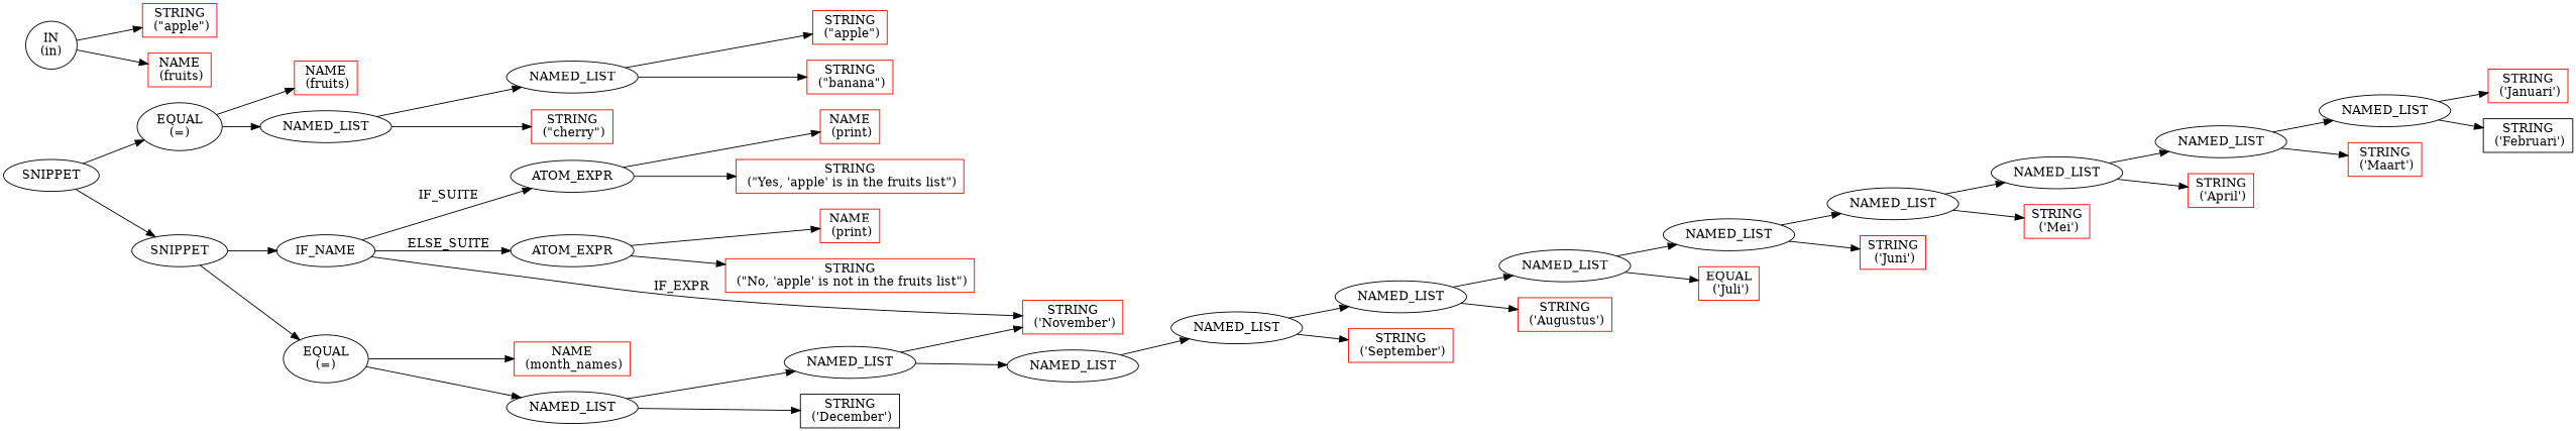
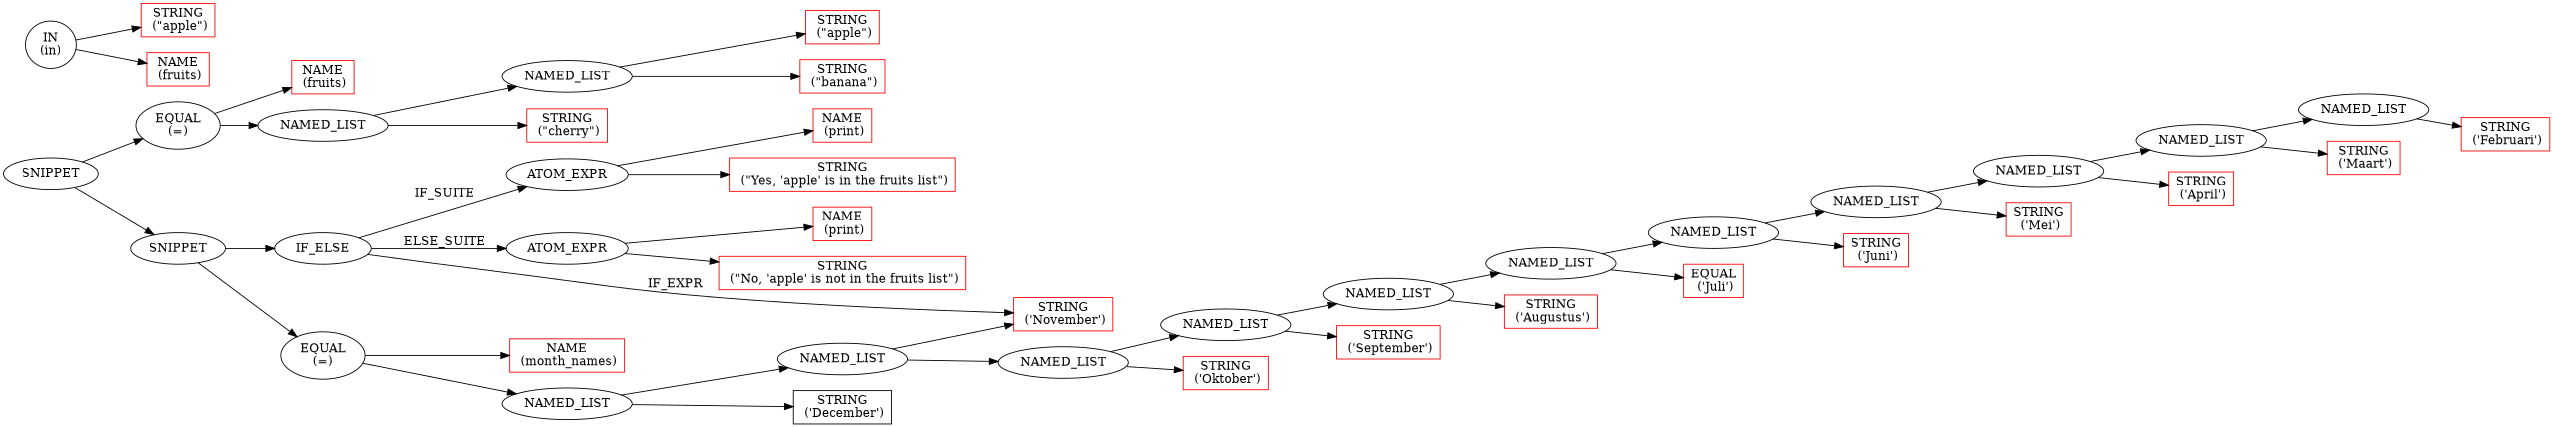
  digraph {
    ordering=out
    rankdir=LR
    node [color=red shape=box]
    n1 [label="NAME\n (fruits)"]
    n2 [label="STRING\n (\"apple\")"]
    n3 [label="STRING\n (\"banana\")"]
    n4 [label=NAMED_LIST color="" shape=""]
    n5 [label="STRING\n (\"cherry\")"]
    n6 [label=NAMED_LIST color="" shape=""]
    n7 [label="EQUAL\n(=)" color="" shape=""]
    n8 [label="STRING\n (\"apple\")"]
    n9 [label="IN\n(in)" color="" shape=""]
    n10 [label="NAME\n (fruits)"]
    n11 [label="NAME\n (print)"]
    n12 [label="STRING\n (\"Yes, 'apple' is in the fruits list\")"]
    n13 [label=ATOM_EXPR color="" shape=""]
    n14 [label="NAME\n (print)"]
    n15 [label="STRING\n (\"No, 'apple' is not in the fruits list\")"]
    n16 [label=ATOM_EXPR color="" shape=""]
-   n17 [label=IF_NAME color="" shape=""]
+   n17 [label=IF_ELSE color="" shape=""]
    n18 [label="STRING\n ('November')"]
    n19 [label="NAME\n (month_names)"]
-   n20 [label="STRING\n ('Januari')"]
-   n21 [color=black label="STRING\n ('Februari')"]
+   n21 [label="STRING\n ('Februari')"]
    n22 [label=NAMED_LIST color="" shape=""]
    n23 [label="STRING\n ('Maart')"]
    n24 [label=NAMED_LIST color="" shape=""]
    n25 [label="STRING\n ('April')"]
    n26 [label=NAMED_LIST color="" shape=""]
    n27 [label="STRING\n ('Mei')"]
    n28 [label=NAMED_LIST color="" shape=""]
    n29 [label="STRING\n ('Juni')"]
    n30 [label=NAMED_LIST color="" shape=""]
    n31 [label="EQUAL\n ('Juli')"]
    n32 [label=NAMED_LIST color="" shape=""]
    n33 [label="STRING\n ('Augustus')"]
    n34 [label=NAMED_LIST color="" shape=""]
    n35 [label="STRING\n ('September')"]
    n36 [label=NAMED_LIST color="" shape=""]
+   n37 [label="STRING\n ('Oktober')"]
    n38 [label=NAMED_LIST color="" shape=""]
    n39 [label=NAMED_LIST color="" shape=""]
    n40 [color=black label="STRING\n ('December')"]
    n41 [label=NAMED_LIST color="" shape=""]
    n42 [label="EQUAL\n(=)" color="" shape=""]
    n43 [label=SNIPPET color="" shape=""]
    n44 [label=SNIPPET color="" shape=""]
    n4 -> n2
    n4 -> n3
    n6 -> n4
    n6 -> n5
    n7 -> n1
    n7 -> n6
    n9 -> n8
    n9 -> n10
    n13 -> n11
    n13 -> n12
    n16 -> n14
    n16 -> n15
    n17 -> n13 [label=IF_SUITE]
    n17 -> n16 [label=ELSE_SUITE]
    n17 -> n18 [label=IF_EXPR]
-   n22 -> n20
    n22 -> n21
    n24 -> n22
    n24 -> n23
    n26 -> n24
    n26 -> n25
    n28 -> n26
    n28 -> n27
    n30 -> n28
    n30 -> n29
    n32 -> n30
    n32 -> n31
    n34 -> n32
    n34 -> n33
    n36 -> n34
    n36 -> n35
    n38 -> n36
+   n38 -> n37
    n39 -> n18
    n39 -> n38
    n41 -> n39
    n41 -> n40
    n42 -> n19
    n42 -> n41
    n43 -> n17
    n43 -> n42
    n44 -> n7
    n44 -> n43
  }
